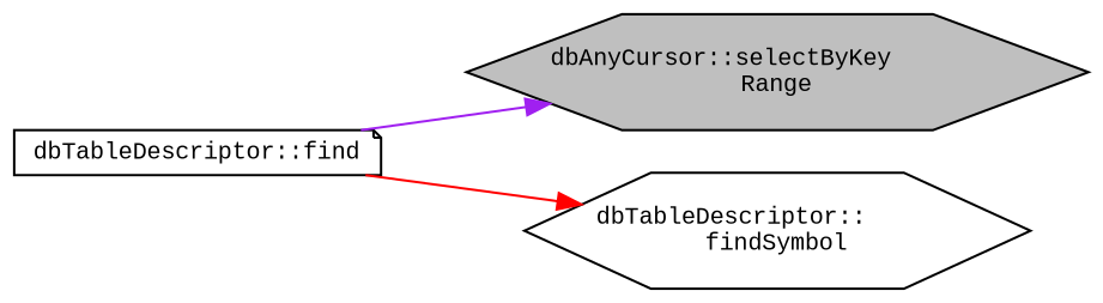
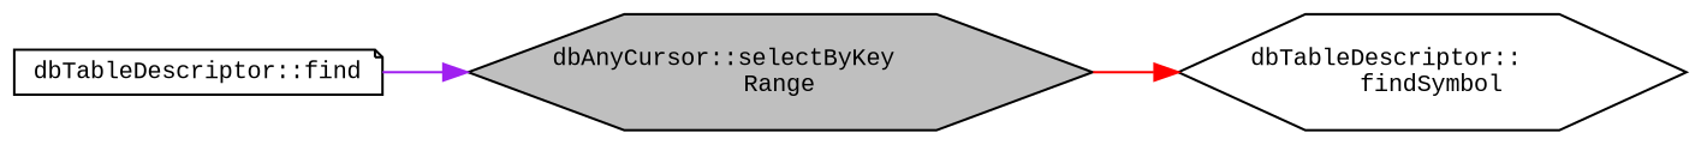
  digraph {
    fontname="Liberation Mono"
    rankdir=LR
    node [color=black fillcolor=white fontname="Liberation Mono" fontsize=10 shape=hexagon style=filled]
    edge [fontname="Liberation Mono" fontsize=10 labelfontname=Helvetica labelfontsize=10 style=solid]
    n1 [fillcolor=grey75 fontcolor=black height=0.2 label="dbAnyCursor::selectByKey\lRange" width=0.4]
    n2 [height=0.2 label="dbTableDescriptor::find" shape=note width=0.4]
    n3 [height=0.2 label="dbTableDescriptor::\lfindSymbol" width=0.4]
    n2 -> n1 [color=purple]
-   n2 -> n3 [color=red]
+   n1 -> n3 [color=red]
  }
